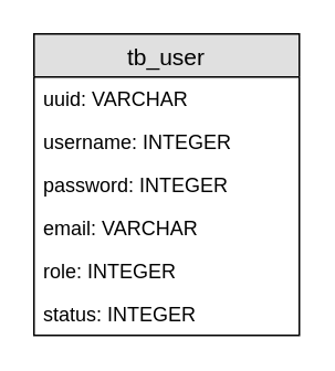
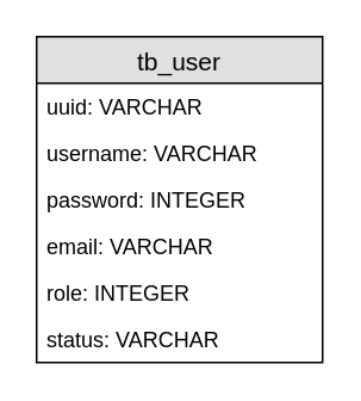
  <mxCell id="0" />
  <mxCell id="1" parent="0" />
  <mxCell id="2" value="tb_user" style="swimlane;fontStyle=0;childLayout=stackLayout;horizontal=1;startSize=26;fillColor=#e0e0e0;horizontalStack=0;resizeParent=1;resizeParentMax=0;resizeLast=0;collapsible=1;marginBottom=0;swimlaneFillColor=#ffffff;align=center;fontSize=14;" parent="1" vertex="1"><mxGeometry x="20" y="20" width="160" height="182" as="geometry" /></mxCell>
  <mxCell id="3" value="uuid: VARCHAR" style="text;strokeColor=none;fillColor=none;spacingLeft=4;spacingRight=4;overflow=hidden;rotatable=0;points=[[0,0.5],[1,0.5]];portConstraint=eastwest;fontSize=12;" parent="2" vertex="1"><mxGeometry y="26" width="160" height="26" as="geometry" /></mxCell>
- <mxCell id="4" value="username: INTEGER" style="text;strokeColor=none;fillColor=none;spacingLeft=4;spacingRight=4;overflow=hidden;rotatable=0;points=[[0,0.5],[1,0.5]];portConstraint=eastwest;fontSize=12;" parent="2" vertex="1"><mxGeometry y="52" width="160" height="26" as="geometry" /></mxCell>
+ <mxCell id="4" value="username: VARCHAR" style="text;strokeColor=none;fillColor=none;spacingLeft=4;spacingRight=4;overflow=hidden;rotatable=0;points=[[0,0.5],[1,0.5]];portConstraint=eastwest;fontSize=12;" parent="2" vertex="1"><mxGeometry y="52" width="160" height="26" as="geometry" /></mxCell>
  <mxCell id="5" value="password: INTEGER" style="text;strokeColor=none;fillColor=none;spacingLeft=4;spacingRight=4;overflow=hidden;rotatable=0;points=[[0,0.5],[1,0.5]];portConstraint=eastwest;fontSize=12;" parent="2" vertex="1"><mxGeometry y="78" width="160" height="26" as="geometry" /></mxCell>
  <mxCell id="6" value="email: VARCHAR" style="text;strokeColor=none;fillColor=none;spacingLeft=4;spacingRight=4;overflow=hidden;rotatable=0;points=[[0,0.5],[1,0.5]];portConstraint=eastwest;fontSize=12;" parent="2" vertex="1"><mxGeometry y="104" width="160" height="26" as="geometry" /></mxCell>
  <mxCell id="7" value="role: INTEGER" style="text;strokeColor=none;fillColor=none;spacingLeft=4;spacingRight=4;overflow=hidden;rotatable=0;points=[[0,0.5],[1,0.5]];portConstraint=eastwest;fontSize=12;" parent="2" vertex="1"><mxGeometry y="130" width="160" height="26" as="geometry" /></mxCell>
- <mxCell id="8" value="status: INTEGER" style="text;strokeColor=none;fillColor=none;spacingLeft=4;spacingRight=4;overflow=hidden;rotatable=0;points=[[0,0.5],[1,0.5]];portConstraint=eastwest;fontSize=12;" parent="2" vertex="1"><mxGeometry y="156" width="160" height="26" as="geometry" /></mxCell>
+ <mxCell id="8" value="status: VARCHAR" style="text;strokeColor=none;fillColor=none;spacingLeft=4;spacingRight=4;overflow=hidden;rotatable=0;points=[[0,0.5],[1,0.5]];portConstraint=eastwest;fontSize=12;" parent="2" vertex="1"><mxGeometry y="156" width="160" height="26" as="geometry" /></mxCell>
